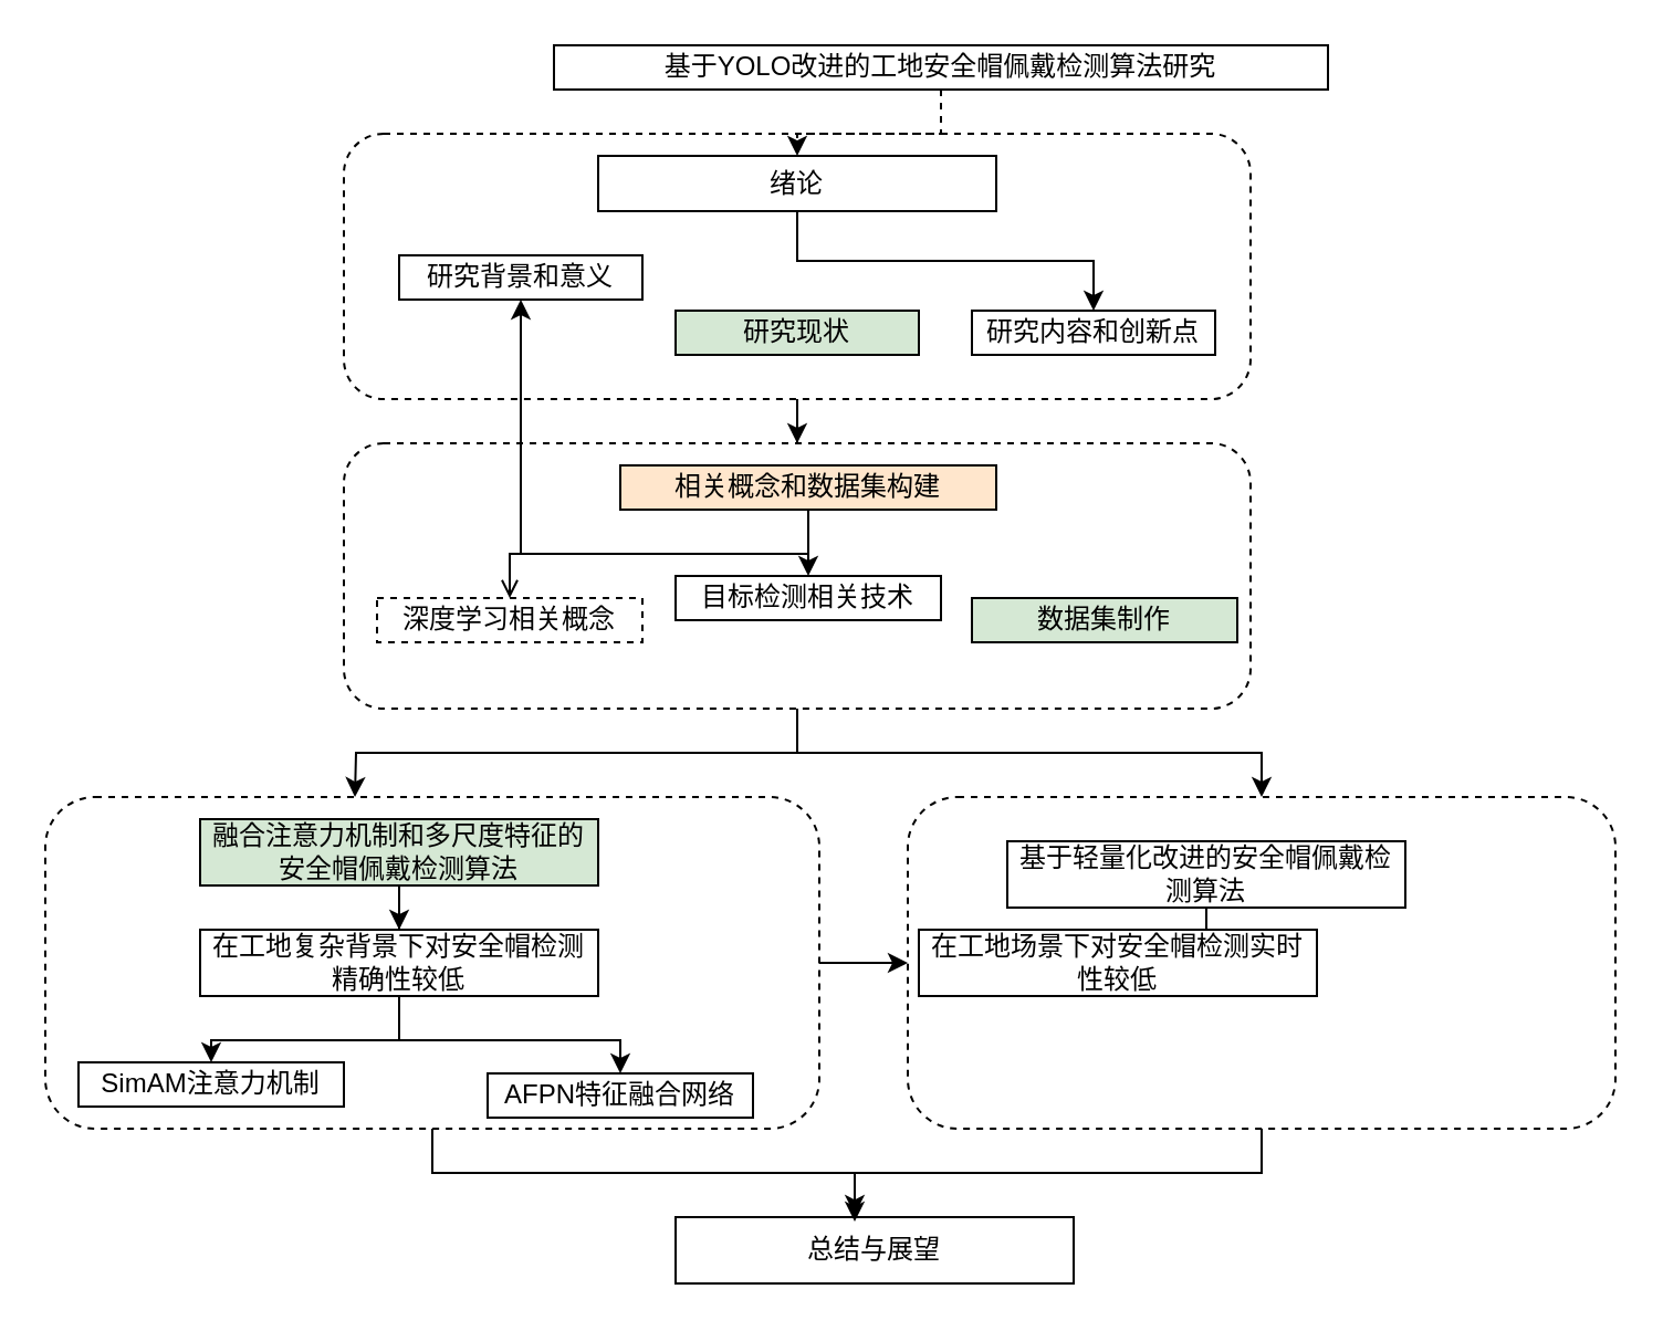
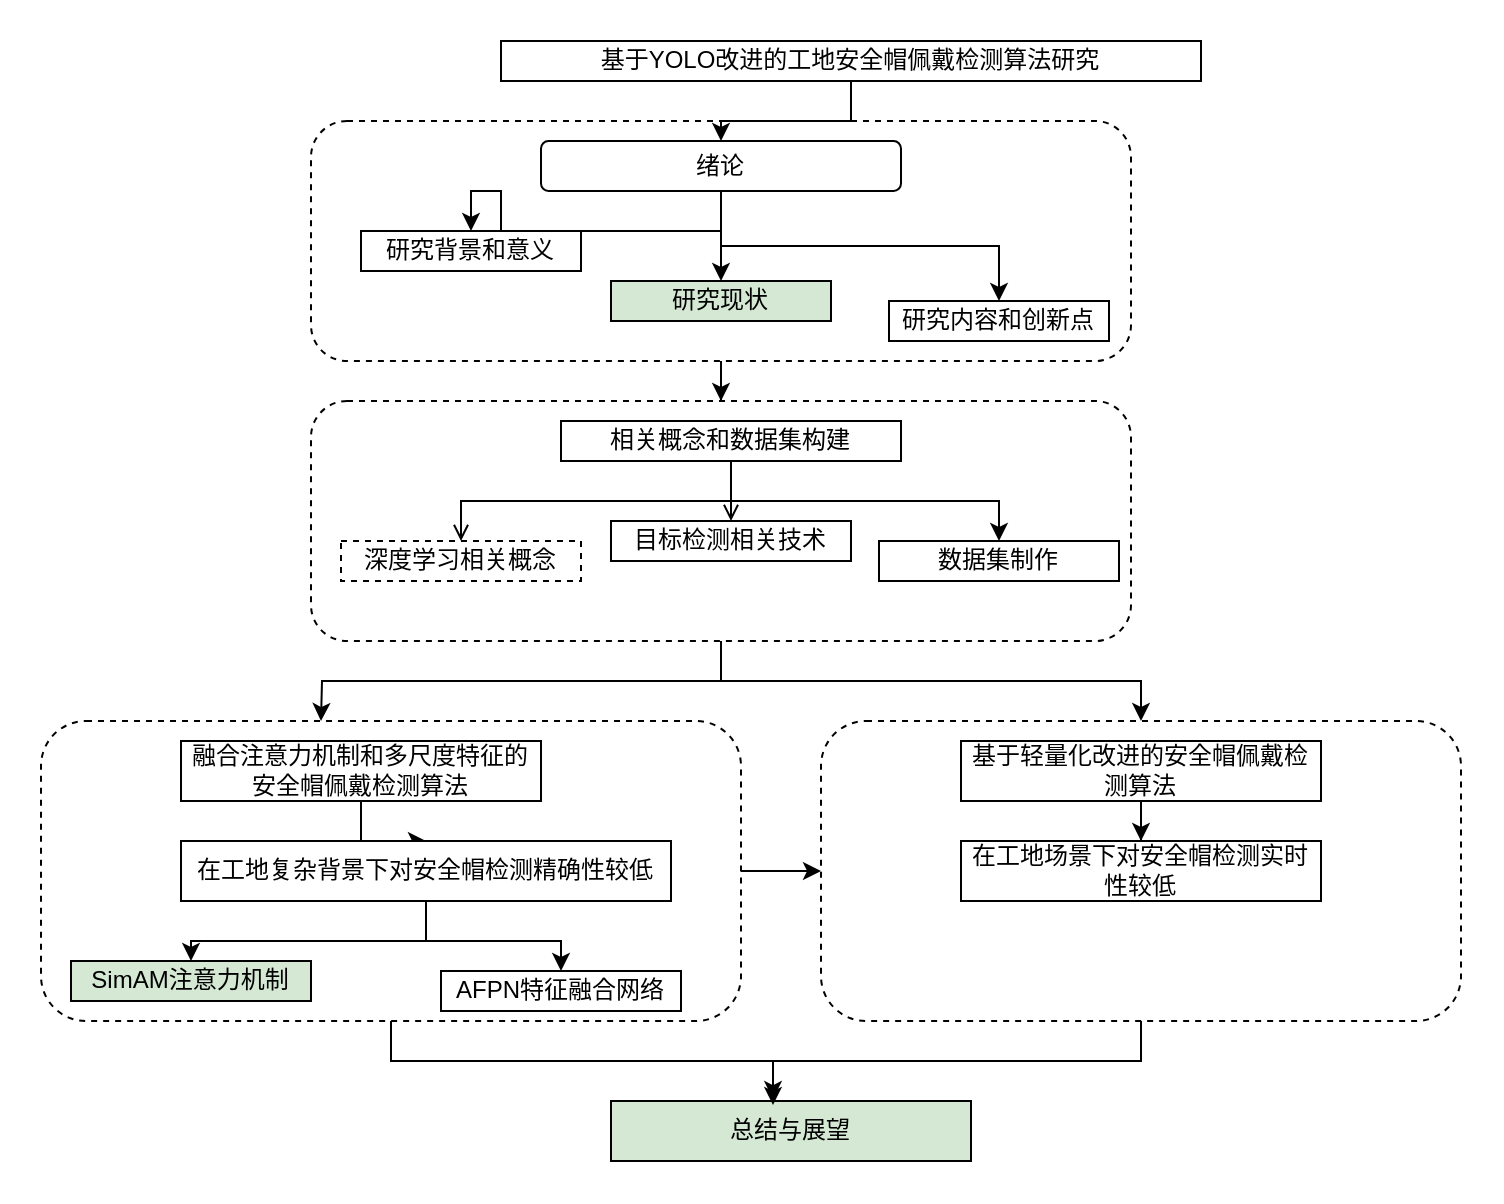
  <mxCell id="0" />
  <mxCell id="1" parent="0" />
- <mxCell id="2" value="" style="edgeStyle=orthogonalEdgeStyle;rounded=0;orthogonalLoop=1;jettySize=auto;html=1;dashed=1;" edge="1" parent="1" source="3" target="7"><mxGeometry relative="1" as="geometry" /></mxCell>
+ <mxCell id="2" value="" style="edgeStyle=orthogonalEdgeStyle;rounded=0;orthogonalLoop=1;jettySize=auto;html=1;" edge="1" parent="1" source="3" target="7"><mxGeometry relative="1" as="geometry" /></mxCell>
  <mxCell id="3" value="基于YOLO改进的工地安全帽佩戴检测算法研究" style="rounded=0;whiteSpace=wrap;html=1;" vertex="1" parent="1"><mxGeometry x="250" y="20" width="350" height="20" as="geometry" /></mxCell>
+ <mxCell id="4" style="edgeStyle=orthogonalEdgeStyle;rounded=0;orthogonalLoop=1;jettySize=auto;html=1;exitX=0.5;exitY=1;exitDx=0;exitDy=0;entryX=0.5;entryY=0;entryDx=0;entryDy=0;" edge="1" parent="1" source="7" target="9"><mxGeometry relative="1" as="geometry" /></mxCell>
+ <mxCell id="5" style="edgeStyle=orthogonalEdgeStyle;rounded=0;orthogonalLoop=1;jettySize=auto;html=1;entryX=0.5;entryY=0;entryDx=0;entryDy=0;" edge="1" parent="1" source="7" target="8"><mxGeometry relative="1" as="geometry" /></mxCell>
  <mxCell id="6" style="edgeStyle=orthogonalEdgeStyle;rounded=0;orthogonalLoop=1;jettySize=auto;html=1;entryX=0.5;entryY=0;entryDx=0;entryDy=0;" edge="1" parent="1" source="7" target="10"><mxGeometry relative="1" as="geometry" /></mxCell>
- <mxCell id="7" value="绪论" style="whiteSpace=wrap;html=1;rounded=0;" vertex="1" parent="1"><mxGeometry x="270" y="70" width="180" height="25" as="geometry" /></mxCell>
+ <mxCell id="7" value="绪论" style="whiteSpace=wrap;html=1;rounded=1;" vertex="1" parent="1"><mxGeometry x="270" y="70" width="180" height="25" as="geometry" /></mxCell>
  <mxCell id="8" value="研究背景和意义" style="rounded=0;whiteSpace=wrap;html=1;" vertex="1" parent="1"><mxGeometry x="180" y="115" width="110" height="20" as="geometry" /></mxCell>
  <mxCell id="9" value="研究现状" style="rounded=0;whiteSpace=wrap;html=1;fillColor=#d5e8d4;" vertex="1" parent="1"><mxGeometry x="305" y="140" width="110" height="20" as="geometry" /></mxCell>
- <mxCell id="10" value="研究内容和创新点" style="rounded=0;whiteSpace=wrap;html=1;" vertex="1" parent="1"><mxGeometry x="439" y="140" width="110" height="20" as="geometry" /></mxCell>
+ <mxCell id="10" value="研究内容和创新点" style="rounded=0;whiteSpace=wrap;html=1;" vertex="1" parent="1"><mxGeometry x="444" y="150" width="110" height="20" as="geometry" /></mxCell>
  <mxCell id="11" value="" style="edgeStyle=orthogonalEdgeStyle;rounded=0;orthogonalLoop=1;jettySize=auto;html=1;" edge="1" parent="1" source="12" target="15"><mxGeometry relative="1" as="geometry" /></mxCell>
  <mxCell id="12" value="" style="rounded=1;whiteSpace=wrap;html=1;fillColor=none;dashed=1;" vertex="1" parent="1"><mxGeometry x="155" y="60" width="410" height="120" as="geometry" /></mxCell>
  <mxCell id="13" style="edgeStyle=orthogonalEdgeStyle;rounded=0;orthogonalLoop=1;jettySize=auto;html=1;" edge="1" parent="1" source="15"><mxGeometry relative="1" as="geometry"><mxPoint x="160" y="360" as="targetPoint" /></mxGeometry></mxCell>
  <mxCell id="14" style="edgeStyle=orthogonalEdgeStyle;rounded=0;orthogonalLoop=1;jettySize=auto;html=1;exitX=0.5;exitY=1;exitDx=0;exitDy=0;entryX=0.5;entryY=0;entryDx=0;entryDy=0;" edge="1" parent="1" source="15" target="32"><mxGeometry relative="1" as="geometry" /></mxCell>
  <mxCell id="15" value="" style="rounded=1;whiteSpace=wrap;html=1;fillColor=none;dashed=1;" vertex="1" parent="1"><mxGeometry x="155" y="200" width="410" height="120" as="geometry" /></mxCell>
- <mxCell id="16" value="" style="edgeStyle=orthogonalEdgeStyle;rounded=0;orthogonalLoop=1;jettySize=auto;html=1;" edge="1" parent="1" source="19" target="21"><mxGeometry relative="1" as="geometry" /></mxCell>
+ <mxCell id="16" value="" style="edgeStyle=orthogonalEdgeStyle;rounded=0;orthogonalLoop=1;jettySize=auto;html=1;endArrow=open;" edge="1" parent="1" source="19" target="21"><mxGeometry relative="1" as="geometry" /></mxCell>
  <mxCell id="17" style="edgeStyle=orthogonalEdgeStyle;rounded=0;orthogonalLoop=1;jettySize=auto;html=1;exitX=0.5;exitY=1;exitDx=0;exitDy=0;entryX=0.5;entryY=0;entryDx=0;entryDy=0;endArrow=open;" edge="1" parent="1" source="19" target="20"><mxGeometry relative="1" as="geometry" /></mxCell>
- <mxCell id="18" style="edgeStyle=orthogonalEdgeStyle;rounded=0;orthogonalLoop=1;jettySize=auto;html=1;exitX=0.5;exitY=1;exitDx=0;exitDy=0;" edge="1" parent="1" source="19" target="8"><mxGeometry relative="1" as="geometry" /></mxCell>
- <mxCell id="19" value="相关概念和数据集构建" style="rounded=0;whiteSpace=wrap;html=1;fillColor=#ffe6cc;" vertex="1" parent="1"><mxGeometry x="280" y="210" width="170" height="20" as="geometry" /></mxCell>
+ <mxCell id="18" style="edgeStyle=orthogonalEdgeStyle;rounded=0;orthogonalLoop=1;jettySize=auto;html=1;exitX=0.5;exitY=1;exitDx=0;exitDy=0;entryX=0.5;entryY=0;entryDx=0;entryDy=0;" edge="1" parent="1" source="19" target="22"><mxGeometry relative="1" as="geometry" /></mxCell>
+ <mxCell id="19" value="相关概念和数据集构建" style="rounded=0;whiteSpace=wrap;html=1;" vertex="1" parent="1"><mxGeometry x="280" y="210" width="170" height="20" as="geometry" /></mxCell>
  <mxCell id="20" value="深度学习相关概念" style="rounded=0;whiteSpace=wrap;html=1;dashed=1;" vertex="1" parent="1"><mxGeometry x="170" y="270" width="120" height="20" as="geometry" /></mxCell>
  <mxCell id="21" value="目标检测相关技术" style="rounded=0;whiteSpace=wrap;html=1;" vertex="1" parent="1"><mxGeometry x="305" y="260" width="120" height="20" as="geometry" /></mxCell>
- <mxCell id="22" value="数据集制作" style="rounded=0;whiteSpace=wrap;html=1;fillColor=#d5e8d4;" vertex="1" parent="1"><mxGeometry x="439" y="270" width="120" height="20" as="geometry" /></mxCell>
+ <mxCell id="22" value="数据集制作" style="rounded=0;whiteSpace=wrap;html=1;" vertex="1" parent="1"><mxGeometry x="439" y="270" width="120" height="20" as="geometry" /></mxCell>
  <mxCell id="23" style="edgeStyle=orthogonalEdgeStyle;rounded=0;orthogonalLoop=1;jettySize=auto;html=1;exitX=1;exitY=0.5;exitDx=0;exitDy=0;entryX=0;entryY=0.5;entryDx=0;entryDy=0;" edge="1" parent="1" source="24" target="32"><mxGeometry relative="1" as="geometry" /></mxCell>
  <mxCell id="24" value="" style="rounded=1;whiteSpace=wrap;html=1;fillColor=none;dashed=1;" vertex="1" parent="1"><mxGeometry x="20" y="360" width="350" height="150" as="geometry" /></mxCell>
  <mxCell id="25" style="edgeStyle=orthogonalEdgeStyle;rounded=0;orthogonalLoop=1;jettySize=auto;html=1;exitX=0.5;exitY=1;exitDx=0;exitDy=0;" edge="1" parent="1" source="26" target="29"><mxGeometry relative="1" as="geometry" /></mxCell>
- <mxCell id="26" value="融合注意力机制和多尺度特征的安全帽佩戴检测算法" style="rounded=0;whiteSpace=wrap;html=1;fillColor=#d5e8d4;" vertex="1" parent="1"><mxGeometry x="90" y="370" width="180" height="30" as="geometry" /></mxCell>
+ <mxCell id="26" value="融合注意力机制和多尺度特征的安全帽佩戴检测算法" style="rounded=0;whiteSpace=wrap;html=1;" vertex="1" parent="1"><mxGeometry x="90" y="370" width="180" height="30" as="geometry" /></mxCell>
  <mxCell id="27" style="edgeStyle=orthogonalEdgeStyle;rounded=0;orthogonalLoop=1;jettySize=auto;html=1;exitX=0.5;exitY=1;exitDx=0;exitDy=0;entryX=0.5;entryY=0;entryDx=0;entryDy=0;" edge="1" parent="1" source="29" target="30"><mxGeometry relative="1" as="geometry" /></mxCell>
  <mxCell id="28" style="edgeStyle=orthogonalEdgeStyle;rounded=0;orthogonalLoop=1;jettySize=auto;html=1;exitX=0.5;exitY=1;exitDx=0;exitDy=0;entryX=0.5;entryY=0;entryDx=0;entryDy=0;" edge="1" parent="1" source="29" target="31"><mxGeometry relative="1" as="geometry" /></mxCell>
- <mxCell id="29" value="在工地复杂背景下对安全帽检测精确性较低" style="rounded=0;whiteSpace=wrap;html=1;" vertex="1" parent="1"><mxGeometry x="90" y="420" width="180" height="30" as="geometry" /></mxCell>
- <mxCell id="30" value="SimAM注意力机制" style="rounded=0;whiteSpace=wrap;html=1;" vertex="1" parent="1"><mxGeometry x="35" y="480" width="120" height="20" as="geometry" /></mxCell>
+ <mxCell id="29" value="在工地复杂背景下对安全帽检测精确性较低" style="rounded=0;whiteSpace=wrap;html=1;" vertex="1" parent="1"><mxGeometry x="90" y="420" width="245" height="30" as="geometry" /></mxCell>
+ <mxCell id="30" value="SimAM注意力机制" style="rounded=0;whiteSpace=wrap;html=1;fillColor=#d5e8d4;" vertex="1" parent="1"><mxGeometry x="35" y="480" width="120" height="20" as="geometry" /></mxCell>
  <mxCell id="31" value="AFPN特征融合网络" style="rounded=0;whiteSpace=wrap;html=1;" vertex="1" parent="1"><mxGeometry x="220" y="485" width="120" height="20" as="geometry" /></mxCell>
  <mxCell id="32" value="" style="rounded=1;whiteSpace=wrap;html=1;fillColor=none;dashed=1;" vertex="1" parent="1"><mxGeometry x="410" y="360" width="320" height="150" as="geometry" /></mxCell>
  <mxCell id="33" style="edgeStyle=orthogonalEdgeStyle;rounded=0;orthogonalLoop=1;jettySize=auto;html=1;exitX=0.5;exitY=1;exitDx=0;exitDy=0;" edge="1" parent="1" source="34" target="35"><mxGeometry relative="1" as="geometry" /></mxCell>
- <mxCell id="34" value="基于轻量化改进的安全帽佩戴检测算法" style="rounded=0;whiteSpace=wrap;html=1;" vertex="1" parent="1"><mxGeometry x="455" y="380" width="180" height="30" as="geometry" /></mxCell>
- <mxCell id="35" value="在工地场景下对安全帽检测实时性较低" style="rounded=0;whiteSpace=wrap;html=1;" vertex="1" parent="1"><mxGeometry x="415" y="420" width="180" height="30" as="geometry" /></mxCell>
- <mxCell id="36" value="总结与展望" style="rounded=0;whiteSpace=wrap;html=1;" vertex="1" parent="1"><mxGeometry x="305" y="550" width="180" height="30" as="geometry" /></mxCell>
+ <mxCell id="34" value="基于轻量化改进的安全帽佩戴检测算法" style="rounded=0;whiteSpace=wrap;html=1;" vertex="1" parent="1"><mxGeometry x="480" y="370" width="180" height="30" as="geometry" /></mxCell>
+ <mxCell id="35" value="在工地场景下对安全帽检测实时性较低" style="rounded=0;whiteSpace=wrap;html=1;" vertex="1" parent="1"><mxGeometry x="480" y="420" width="180" height="30" as="geometry" /></mxCell>
+ <mxCell id="36" value="总结与展望" style="rounded=0;whiteSpace=wrap;html=1;fillColor=#d5e8d4;" vertex="1" parent="1"><mxGeometry x="305" y="550" width="180" height="30" as="geometry" /></mxCell>
  <mxCell id="37" style="edgeStyle=orthogonalEdgeStyle;rounded=0;orthogonalLoop=1;jettySize=auto;html=1;exitX=0.5;exitY=1;exitDx=0;exitDy=0;entryX=0.45;entryY=0.067;entryDx=0;entryDy=0;entryPerimeter=0;" edge="1" parent="1" source="24" target="36"><mxGeometry relative="1" as="geometry" /></mxCell>
  <mxCell id="38" style="edgeStyle=orthogonalEdgeStyle;rounded=0;orthogonalLoop=1;jettySize=auto;html=1;exitX=0.5;exitY=1;exitDx=0;exitDy=0;entryX=0.45;entryY=-0.033;entryDx=0;entryDy=0;entryPerimeter=0;" edge="1" parent="1" source="32" target="36"><mxGeometry relative="1" as="geometry" /></mxCell>
